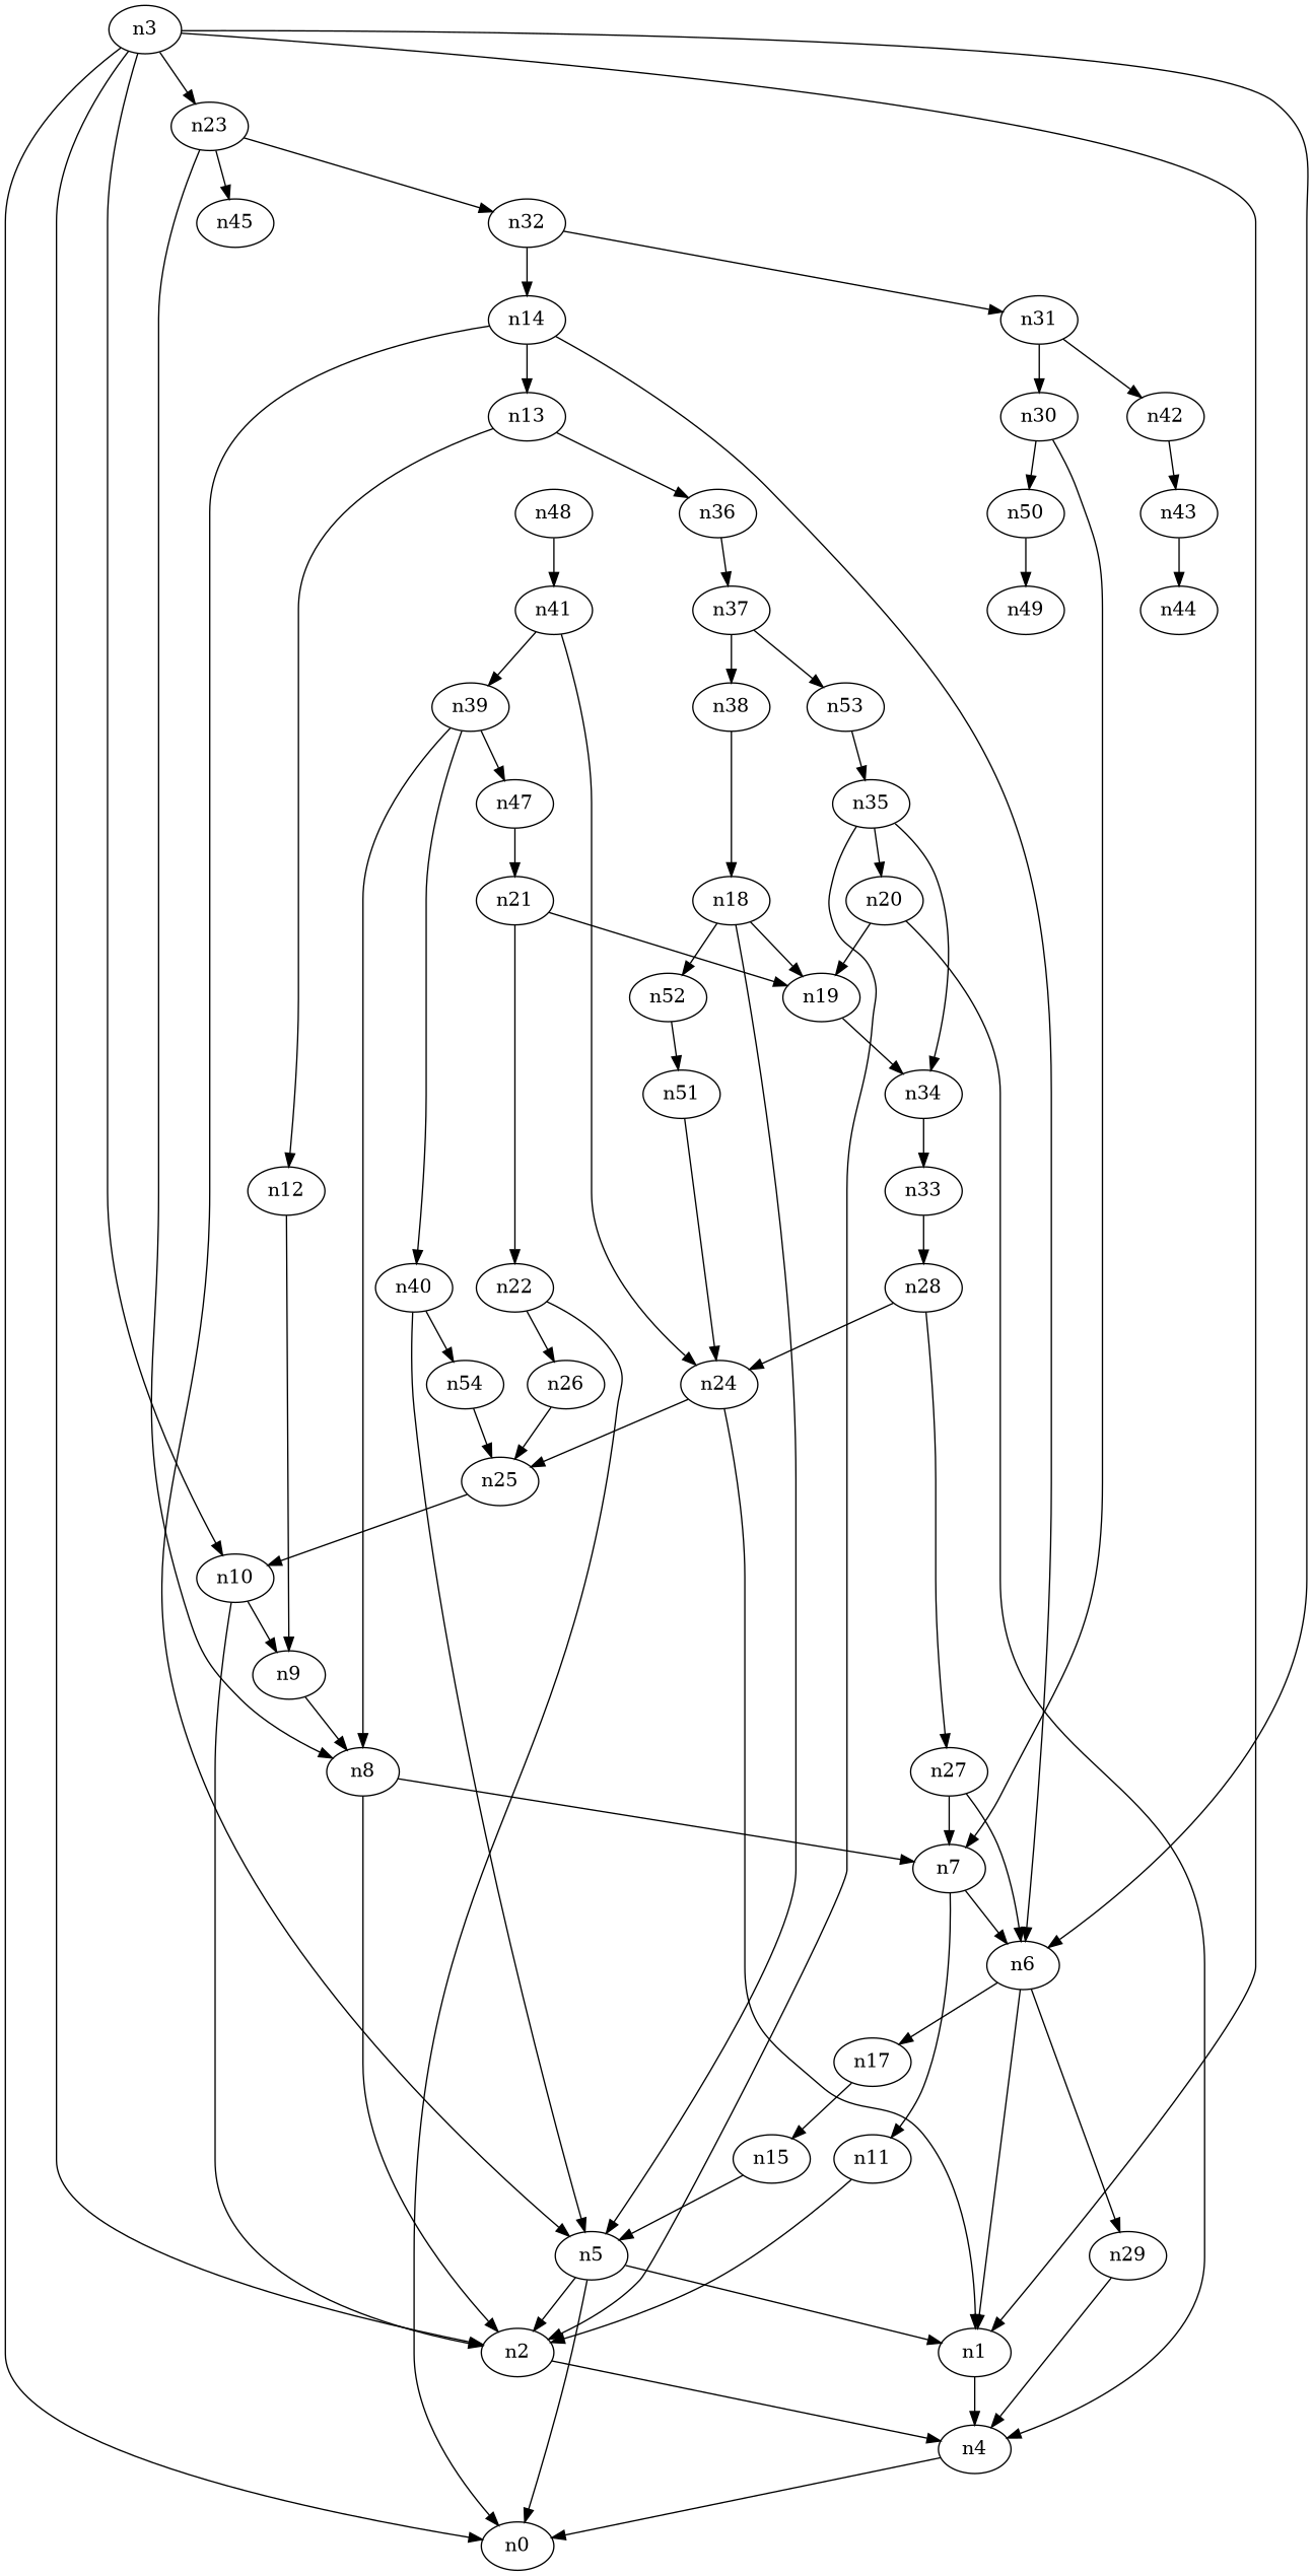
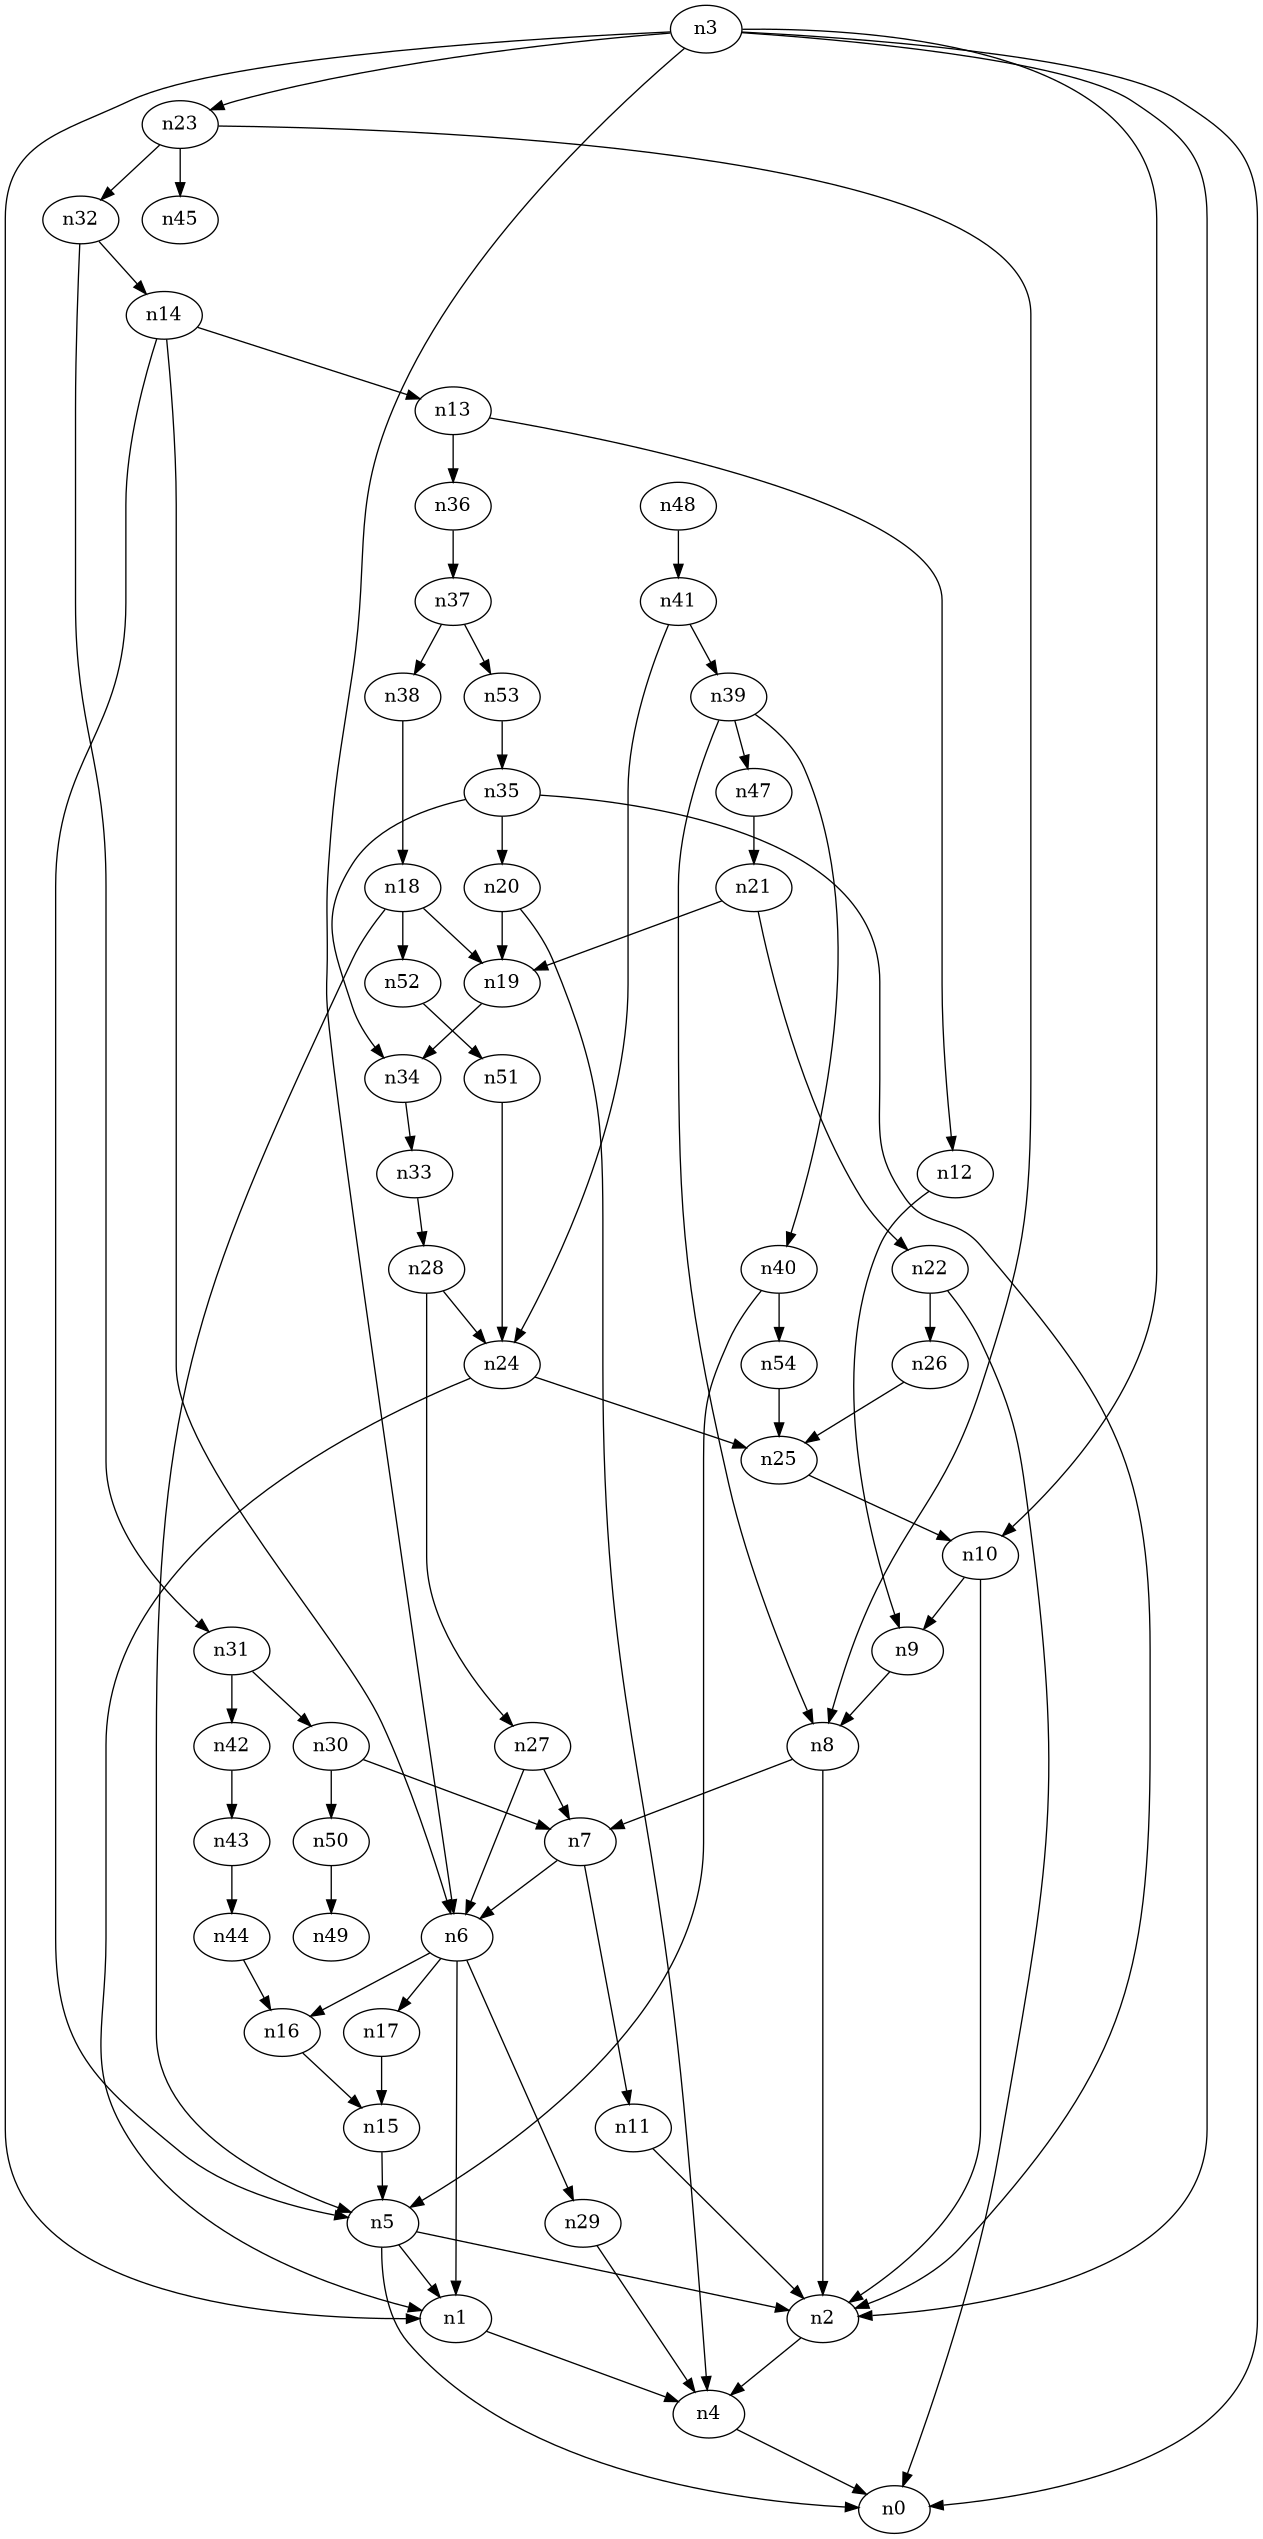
  digraph {
    n1
    n4
    n0
    n2
    n3
    n6
    n10
    n23
+   n16
    n17
    n29
    n9
    n8
    n32
    n45
    n15
    n7
    n14
    n31
    n5
    n11
    n12
    n13
    n36
    n37
    n38
    n53
    n18
    n19
    n52
    n34
    n51
    n33
    n24
    n28
    n20
    n21
    n22
    n26
    n25
    n30
    n42
    n27
    n50
    n49
    n43
    n44
    n35
    n39
    n40
    n47
    n54
    n41
    n48
    n1 -> n4
    n4 -> n0
    n2 -> n4
    n3 -> n1
    n3 -> n0
    n3 -> n2
    n3 -> n6
    n3 -> n10
    n3 -> n23
    n6 -> n1
+   n6 -> n16
    n6 -> n17
    n6 -> n29
    n10 -> n2
    n10 -> n9
    n23 -> n8
    n23 -> n32
    n23 -> n45
+   n16 -> n15
    n17 -> n15
    n29 -> n4
    n9 -> n8
    n8 -> n2
    n8 -> n7
    n32 -> n14
    n32 -> n31
    n15 -> n5
    n7 -> n6
    n7 -> n11
    n14 -> n6
    n14 -> n5
    n14 -> n13
    n31 -> n30
    n31 -> n42
    n5 -> n1
    n5 -> n0
    n5 -> n2
    n11 -> n2
    n12 -> n9
    n13 -> n12
    n13 -> n36
    n36 -> n37
    n37 -> n38
    n37 -> n53
    n38 -> n18
    n53 -> n35
    n18 -> n5
    n18 -> n19
    n18 -> n52
    n19 -> n34
    n52 -> n51
    n34 -> n33
    n51 -> n24
    n33 -> n28
    n24 -> n1
    n24 -> n25
    n28 -> n24
    n28 -> n27
    n20 -> n4
    n20 -> n19
    n21 -> n19
    n21 -> n22
    n22 -> n0
    n22 -> n26
    n26 -> n25
    n25 -> n10
    n30 -> n7
    n30 -> n50
    n42 -> n43
    n27 -> n6
    n27 -> n7
    n50 -> n49
    n43 -> n44
+   n44 -> n16
    n35 -> n2
    n35 -> n34
    n35 -> n20
    n39 -> n8
    n39 -> n40
    n39 -> n47
    n40 -> n5
    n40 -> n54
    n47 -> n21
    n54 -> n25
    n41 -> n24
    n41 -> n39
    n48 -> n41
  }
